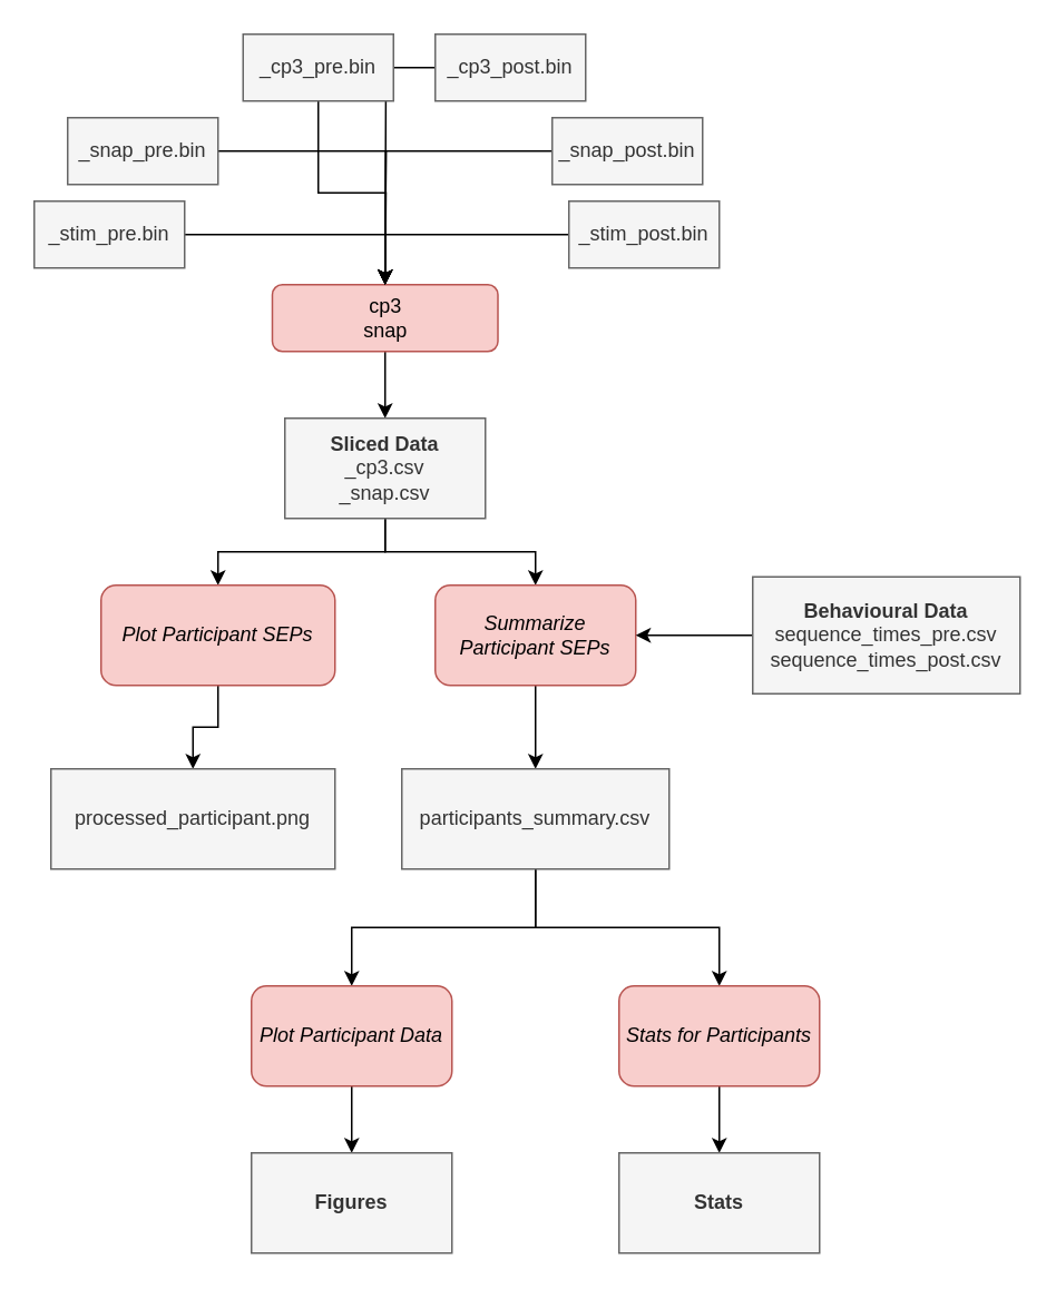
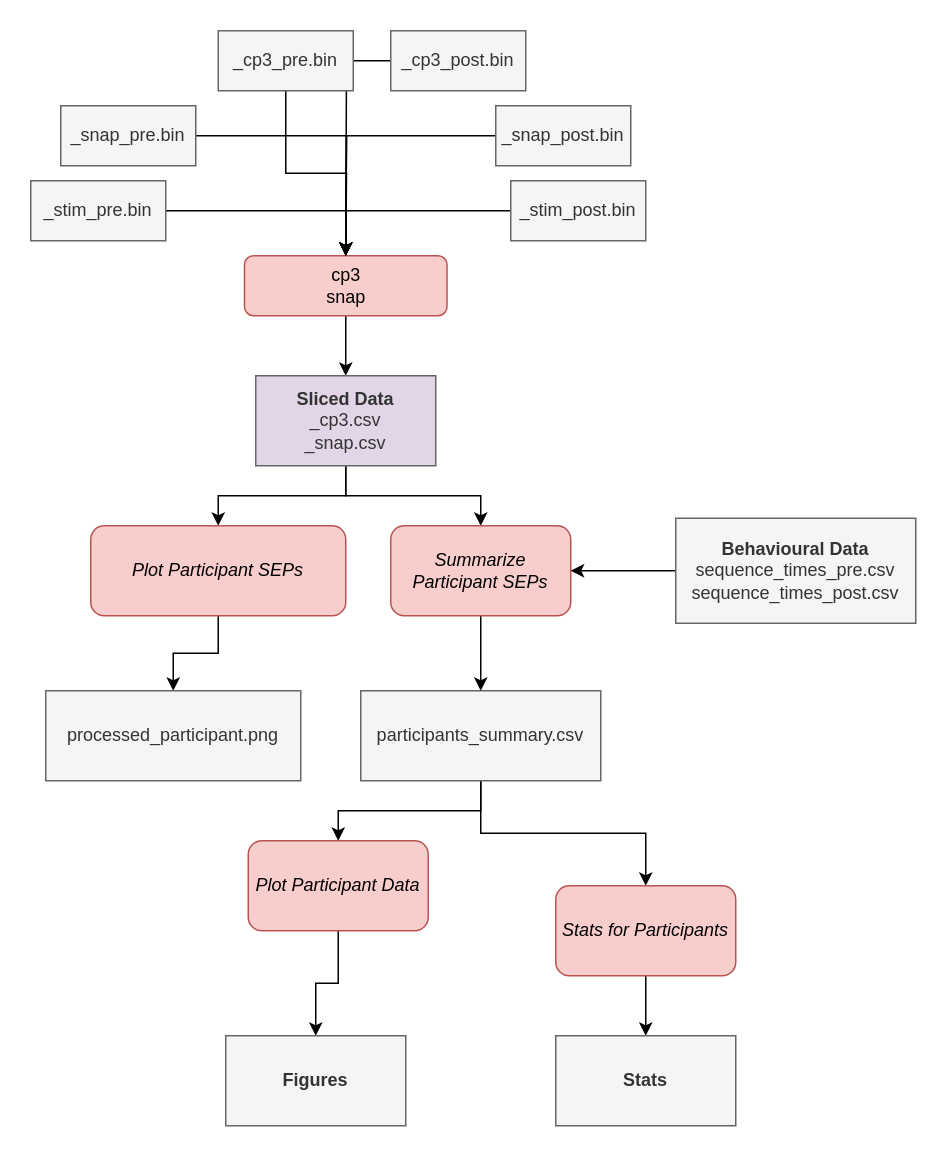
  <mxCell id="0" />
  <mxCell id="1" parent="0" />
  <mxCell id="2" style="edgeStyle=orthogonalEdgeStyle;rounded=0;orthogonalLoop=1;jettySize=auto;html=1;" edge="1" parent="1" source="3" target="18"><mxGeometry relative="1" as="geometry" /></mxCell>
  <mxCell id="3" value="cp3&lt;div&gt;snap&lt;/div&gt;" style="rounded=1;whiteSpace=wrap;html=1;fillColor=#f8cecc;strokeColor=#b85450;" vertex="1" parent="1"><mxGeometry x="162.5" y="170" width="135" height="40" as="geometry" /></mxCell>
  <mxCell id="4" style="edgeStyle=orthogonalEdgeStyle;rounded=0;orthogonalLoop=1;jettySize=auto;html=1;" edge="1" parent="1" source="5"><mxGeometry relative="1" as="geometry"><mxPoint x="230" y="170" as="targetPoint" /></mxGeometry></mxCell>
  <mxCell id="5" value="_snap_pre.bin" style="rounded=0;whiteSpace=wrap;html=1;fillColor=#f5f5f5;fontColor=#333333;strokeColor=#666666;" vertex="1" parent="1"><mxGeometry x="40" y="70" width="90" height="40" as="geometry" /></mxCell>
  <mxCell id="6" style="edgeStyle=orthogonalEdgeStyle;rounded=0;orthogonalLoop=1;jettySize=auto;html=1;" edge="1" parent="1" source="7"><mxGeometry relative="1" as="geometry"><mxPoint x="230" y="170" as="targetPoint" /></mxGeometry></mxCell>
  <mxCell id="7" value="_snap_post.bin" style="rounded=0;whiteSpace=wrap;html=1;fillColor=#f5f5f5;fontColor=#333333;strokeColor=#666666;" vertex="1" parent="1"><mxGeometry x="330" y="70" width="90" height="40" as="geometry" /></mxCell>
  <mxCell id="8" style="edgeStyle=orthogonalEdgeStyle;rounded=0;orthogonalLoop=1;jettySize=auto;html=1;" edge="1" parent="1" source="9"><mxGeometry relative="1" as="geometry"><mxPoint x="230" y="170" as="targetPoint" /></mxGeometry></mxCell>
  <mxCell id="9" value="_cp3_post.bin" style="rounded=0;whiteSpace=wrap;html=1;fillColor=#f5f5f5;fontColor=#333333;strokeColor=#666666;" vertex="1" parent="1"><mxGeometry x="260" y="20" width="90" height="40" as="geometry" /></mxCell>
  <mxCell id="10" style="edgeStyle=orthogonalEdgeStyle;rounded=0;orthogonalLoop=1;jettySize=auto;html=1;" edge="1" parent="1" source="11"><mxGeometry relative="1" as="geometry"><mxPoint x="230" y="170" as="targetPoint" /></mxGeometry></mxCell>
  <mxCell id="11" value="_cp3_pre.bin" style="rounded=0;whiteSpace=wrap;html=1;fillColor=#f5f5f5;fontColor=#333333;strokeColor=#666666;" vertex="1" parent="1"><mxGeometry x="145" y="20" width="90" height="40" as="geometry" /></mxCell>
  <mxCell id="12" style="edgeStyle=orthogonalEdgeStyle;rounded=0;orthogonalLoop=1;jettySize=auto;html=1;entryX=0.5;entryY=0;entryDx=0;entryDy=0;" edge="1" parent="1" source="13" target="3"><mxGeometry relative="1" as="geometry" /></mxCell>
  <mxCell id="13" value="_stim_pre.bin" style="rounded=0;whiteSpace=wrap;html=1;fillColor=#f5f5f5;fontColor=#333333;strokeColor=#666666;" vertex="1" parent="1"><mxGeometry x="20" y="120" width="90" height="40" as="geometry" /></mxCell>
  <mxCell id="14" style="edgeStyle=orthogonalEdgeStyle;rounded=0;orthogonalLoop=1;jettySize=auto;html=1;entryX=0.5;entryY=0;entryDx=0;entryDy=0;" edge="1" parent="1" source="15" target="3"><mxGeometry relative="1" as="geometry" /></mxCell>
  <mxCell id="15" value="_stim_post.bin" style="rounded=0;whiteSpace=wrap;html=1;fillColor=#f5f5f5;fontColor=#333333;strokeColor=#666666;" vertex="1" parent="1"><mxGeometry x="340" y="120" width="90" height="40" as="geometry" /></mxCell>
  <mxCell id="16" style="edgeStyle=orthogonalEdgeStyle;rounded=0;orthogonalLoop=1;jettySize=auto;html=1;entryX=0.5;entryY=0;entryDx=0;entryDy=0;" edge="1" parent="1" source="18" target="20"><mxGeometry relative="1" as="geometry" /></mxCell>
  <mxCell id="17" style="edgeStyle=orthogonalEdgeStyle;rounded=0;orthogonalLoop=1;jettySize=auto;html=1;entryX=0.5;entryY=0;entryDx=0;entryDy=0;" edge="1" parent="1" source="18" target="22"><mxGeometry relative="1" as="geometry" /></mxCell>
- <mxCell id="18" value="&lt;b&gt;Sliced Data&lt;/b&gt;&lt;div&gt;_cp3.csv&lt;div&gt;_snap.csv&lt;/div&gt;&lt;/div&gt;" style="rounded=0;whiteSpace=wrap;html=1;fillColor=#f5f5f5;fontColor=#333333;strokeColor=#666666;" vertex="1" parent="1"><mxGeometry x="170" y="250" width="120" height="60" as="geometry" /></mxCell>
+ <mxCell id="18" value="&lt;b&gt;Sliced Data&lt;/b&gt;&lt;div&gt;_cp3.csv&lt;div&gt;_snap.csv&lt;/div&gt;&lt;/div&gt;" style="rounded=0;whiteSpace=wrap;html=1;fillColor=#e1d5e7;fontColor=#333333;strokeColor=#666666;" vertex="1" parent="1"><mxGeometry x="170" y="250" width="120" height="60" as="geometry" /></mxCell>
  <mxCell id="19" style="edgeStyle=orthogonalEdgeStyle;rounded=0;orthogonalLoop=1;jettySize=auto;html=1;entryX=0.5;entryY=0;entryDx=0;entryDy=0;" edge="1" parent="1" source="20" target="23"><mxGeometry relative="1" as="geometry" /></mxCell>
- <mxCell id="20" value="&lt;i&gt;Plot Participant SEPs&lt;/i&gt;" style="rounded=1;whiteSpace=wrap;html=1;fillColor=#f8cecc;strokeColor=#b85450;" vertex="1" parent="1"><mxGeometry x="60" y="350" width="140" height="60" as="geometry" /></mxCell>
+ <mxCell id="20" value="&lt;i&gt;Plot Participant SEPs&lt;/i&gt;" style="rounded=1;whiteSpace=wrap;html=1;fillColor=#f8cecc;strokeColor=#b85450;" vertex="1" parent="1"><mxGeometry x="60" y="350" width="170" height="60" as="geometry" /></mxCell>
  <mxCell id="21" style="edgeStyle=orthogonalEdgeStyle;rounded=0;orthogonalLoop=1;jettySize=auto;html=1;entryX=0.5;entryY=0;entryDx=0;entryDy=0;" edge="1" parent="1" source="22" target="26"><mxGeometry relative="1" as="geometry" /></mxCell>
  <mxCell id="22" value="&lt;i&gt;Summarize Participant SEPs&lt;/i&gt;" style="rounded=1;whiteSpace=wrap;html=1;fillColor=#f8cecc;strokeColor=#b85450;" vertex="1" parent="1"><mxGeometry x="260" y="350" width="120" height="60" as="geometry" /></mxCell>
  <mxCell id="23" value="processed_participant.png" style="rounded=0;whiteSpace=wrap;html=1;fillColor=#f5f5f5;fontColor=#333333;strokeColor=#666666;" vertex="1" parent="1"><mxGeometry x="30" y="460" width="170" height="60" as="geometry" /></mxCell>
  <mxCell id="24" style="edgeStyle=orthogonalEdgeStyle;rounded=0;orthogonalLoop=1;jettySize=auto;html=1;entryX=0.5;entryY=0;entryDx=0;entryDy=0;" edge="1" parent="1" source="26" target="28"><mxGeometry relative="1" as="geometry" /></mxCell>
  <mxCell id="25" style="edgeStyle=orthogonalEdgeStyle;rounded=0;orthogonalLoop=1;jettySize=auto;html=1;" edge="1" parent="1" source="26" target="32"><mxGeometry relative="1" as="geometry" /></mxCell>
  <mxCell id="26" value="participants_summary.csv" style="rounded=0;whiteSpace=wrap;html=1;fillColor=#f5f5f5;fontColor=#333333;strokeColor=#666666;" vertex="1" parent="1"><mxGeometry x="240" y="460" width="160" height="60" as="geometry" /></mxCell>
  <mxCell id="27" style="edgeStyle=orthogonalEdgeStyle;rounded=0;orthogonalLoop=1;jettySize=auto;html=1;" edge="1" parent="1" source="28" target="33"><mxGeometry relative="1" as="geometry" /></mxCell>
- <mxCell id="28" value="&lt;i&gt;Plot Participant Data&lt;/i&gt;" style="rounded=1;whiteSpace=wrap;html=1;fillColor=#f8cecc;strokeColor=#b85450;" vertex="1" parent="1"><mxGeometry x="150" y="590" width="120" height="60" as="geometry" /></mxCell>
+ <mxCell id="28" value="&lt;i&gt;Plot Participant Data&lt;/i&gt;" style="rounded=1;whiteSpace=wrap;html=1;fillColor=#f8cecc;strokeColor=#b85450;" vertex="1" parent="1"><mxGeometry x="165" y="560" width="120" height="60" as="geometry" /></mxCell>
  <mxCell id="29" style="edgeStyle=orthogonalEdgeStyle;rounded=0;orthogonalLoop=1;jettySize=auto;html=1;entryX=1;entryY=0.5;entryDx=0;entryDy=0;" edge="1" parent="1" source="30" target="22"><mxGeometry relative="1" as="geometry" /></mxCell>
  <mxCell id="30" value="&lt;b&gt;Behavioural Data&lt;/b&gt;&lt;div&gt;sequence_times_pre.csv&lt;/div&gt;&lt;div&gt;sequence_times_post.csv&lt;/div&gt;" style="rounded=0;whiteSpace=wrap;html=1;fillColor=#f5f5f5;fontColor=#333333;strokeColor=#666666;" vertex="1" parent="1"><mxGeometry x="450" y="345" width="160" height="70" as="geometry" /></mxCell>
  <mxCell id="31" style="edgeStyle=orthogonalEdgeStyle;rounded=0;orthogonalLoop=1;jettySize=auto;html=1;" edge="1" parent="1" source="32" target="34"><mxGeometry relative="1" as="geometry" /></mxCell>
  <mxCell id="32" value="&lt;i&gt;Stats for Participants&lt;/i&gt;" style="rounded=1;whiteSpace=wrap;html=1;fillColor=#f8cecc;strokeColor=#b85450;" vertex="1" parent="1"><mxGeometry x="370" y="590" width="120" height="60" as="geometry" /></mxCell>
  <mxCell id="33" value="&lt;b&gt;Figures&lt;/b&gt;" style="rounded=0;whiteSpace=wrap;html=1;fillColor=#f5f5f5;fontColor=#333333;strokeColor=#666666;" vertex="1" parent="1"><mxGeometry x="150" y="690" width="120" height="60" as="geometry" /></mxCell>
  <mxCell id="34" value="&lt;b&gt;Stats&lt;/b&gt;" style="rounded=0;whiteSpace=wrap;html=1;fillColor=#f5f5f5;fontColor=#333333;strokeColor=#666666;" vertex="1" parent="1"><mxGeometry x="370" y="690" width="120" height="60" as="geometry" /></mxCell>
